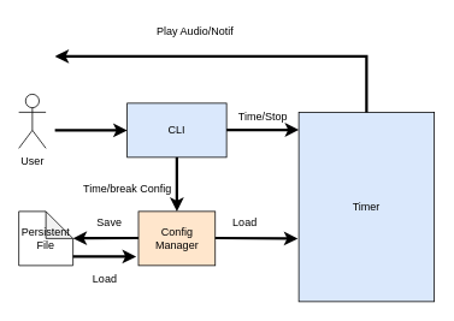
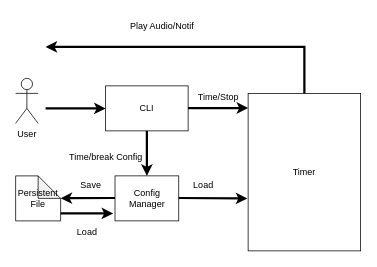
  <mxCell id="0" />
  <mxCell id="1" parent="0" />
- <mxCell id="2" value="CLI" style="rounded=0;whiteSpace=wrap;html=1;fillColor=#dae8fc;" vertex="1" parent="1"><mxGeometry x="140" y="114" width="110" height="60" as="geometry" /></mxCell>
+ <mxCell id="2" value="CLI" style="rounded=0;whiteSpace=wrap;html=1;" vertex="1" parent="1"><mxGeometry x="140" y="114" width="110" height="60" as="geometry" /></mxCell>
  <mxCell id="3" value="" style="endArrow=classic;html=1;rounded=0;strokeWidth=3;" edge="1" parent="1"><mxGeometry width="50" height="50" relative="1" as="geometry"><mxPoint x="60" y="144" as="sourcePoint" /><mxPoint x="140" y="144" as="targetPoint" /></mxGeometry></mxCell>
  <mxCell id="4" value="User" style="shape=umlActor;verticalLabelPosition=bottom;verticalAlign=top;html=1;outlineConnect=0;" vertex="1" parent="1"><mxGeometry x="20" y="104" width="30" height="60" as="geometry" /></mxCell>
  <mxCell id="5" value="" style="endArrow=classic;html=1;rounded=0;strokeWidth=3;" edge="1" parent="1"><mxGeometry width="50" height="50" relative="1" as="geometry"><mxPoint x="250" y="143.5" as="sourcePoint" /><mxPoint x="330" y="143.5" as="targetPoint" /></mxGeometry></mxCell>
  <mxCell id="6" value="Time/Stop" style="text;html=1;align=center;verticalAlign=middle;resizable=0;points=[];autosize=1;strokeColor=none;fillColor=none;" vertex="1" parent="1"><mxGeometry x="250" y="114" width="80" height="30" as="geometry" /></mxCell>
  <mxCell id="7" value="" style="endArrow=classic;html=1;rounded=0;strokeWidth=3;exitX=0.5;exitY=1;exitDx=0;exitDy=0;" edge="1" parent="1" source="2"><mxGeometry width="50" height="50" relative="1" as="geometry"><mxPoint x="140" y="234" as="sourcePoint" /><mxPoint x="195" y="234" as="targetPoint" /></mxGeometry></mxCell>
  <mxCell id="8" value="Time/break Config" style="text;html=1;align=center;verticalAlign=middle;resizable=0;points=[];autosize=1;strokeColor=none;fillColor=none;" vertex="1" parent="1"><mxGeometry x="80" y="194" width="120" height="30" as="geometry" /></mxCell>
- <mxCell id="9" value="Config Manager" style="rounded=0;whiteSpace=wrap;html=1;fillColor=#ffe6cc;" vertex="1" parent="1"><mxGeometry x="152.5" y="234" width="85" height="60" as="geometry" /></mxCell>
+ <mxCell id="9" value="Config Manager" style="rounded=0;whiteSpace=wrap;html=1;" vertex="1" parent="1"><mxGeometry x="152.5" y="234" width="85" height="60" as="geometry" /></mxCell>
  <mxCell id="10" value="" style="endArrow=classic;html=1;rounded=0;strokeWidth=3;" edge="1" parent="1" target="11"><mxGeometry width="50" height="50" relative="1" as="geometry"><mxPoint x="152.5" y="263.5" as="sourcePoint" /><mxPoint x="82.5" y="263.5" as="targetPoint" /></mxGeometry></mxCell>
  <mxCell id="11" value="Persistent File" style="shape=note;whiteSpace=wrap;html=1;backgroundOutline=1;darkOpacity=0.05;" vertex="1" parent="1"><mxGeometry x="20" y="234" width="60" height="60" as="geometry" /></mxCell>
  <mxCell id="12" value="Save" style="text;html=1;align=center;verticalAlign=middle;resizable=0;points=[];autosize=1;strokeColor=none;fillColor=none;" vertex="1" parent="1"><mxGeometry x="95" y="232" width="50" height="30" as="geometry" /></mxCell>
  <mxCell id="13" value="Load" style="text;html=1;align=center;verticalAlign=middle;resizable=0;points=[];autosize=1;strokeColor=none;fillColor=none;" vertex="1" parent="1"><mxGeometry x="90" y="294" width="50" height="30" as="geometry" /></mxCell>
  <mxCell id="14" value="" style="endArrow=classic;html=1;rounded=0;strokeWidth=3;" edge="1" parent="1"><mxGeometry width="50" height="50" relative="1" as="geometry"><mxPoint x="80" y="284" as="sourcePoint" /><mxPoint x="150" y="284" as="targetPoint" /></mxGeometry></mxCell>
- <mxCell id="15" value="Timer" style="rounded=0;whiteSpace=wrap;html=1;fillColor=#dae8fc;" vertex="1" parent="1"><mxGeometry x="330" y="124" width="150" height="210" as="geometry" /></mxCell>
+ <mxCell id="15" value="Timer" style="rounded=0;whiteSpace=wrap;html=1;" vertex="1" parent="1"><mxGeometry x="330" y="124" width="150" height="210" as="geometry" /></mxCell>
  <mxCell id="16" value="" style="endArrow=classic;html=1;rounded=0;strokeWidth=3;entryX=-0.007;entryY=0.667;entryDx=0;entryDy=0;entryPerimeter=0;" edge="1" parent="1" target="15"><mxGeometry width="50" height="50" relative="1" as="geometry"><mxPoint x="237.5" y="263.5" as="sourcePoint" /><mxPoint x="317.5" y="263.5" as="targetPoint" /></mxGeometry></mxCell>
  <mxCell id="17" value="Load" style="text;html=1;align=center;verticalAlign=middle;resizable=0;points=[];autosize=1;strokeColor=none;fillColor=none;" vertex="1" parent="1"><mxGeometry x="245" y="232" width="50" height="30" as="geometry" /></mxCell>
  <mxCell id="18" value="" style="endArrow=classic;html=1;rounded=0;strokeWidth=3;exitX=0.5;exitY=0;exitDx=0;exitDy=0;" edge="1" parent="1" source="15"><mxGeometry width="50" height="50" relative="1" as="geometry"><mxPoint x="405" y="124" as="sourcePoint" /><mxPoint x="60" y="62" as="targetPoint" /><Array as="points"><mxPoint x="405" y="62" /></Array></mxGeometry></mxCell>
  <mxCell id="19" value="Play Audio/Notif" style="text;html=1;align=center;verticalAlign=middle;resizable=0;points=[];autosize=1;strokeColor=none;fillColor=none;" vertex="1" parent="1"><mxGeometry x="160" y="20" width="110" height="30" as="geometry" /></mxCell>
